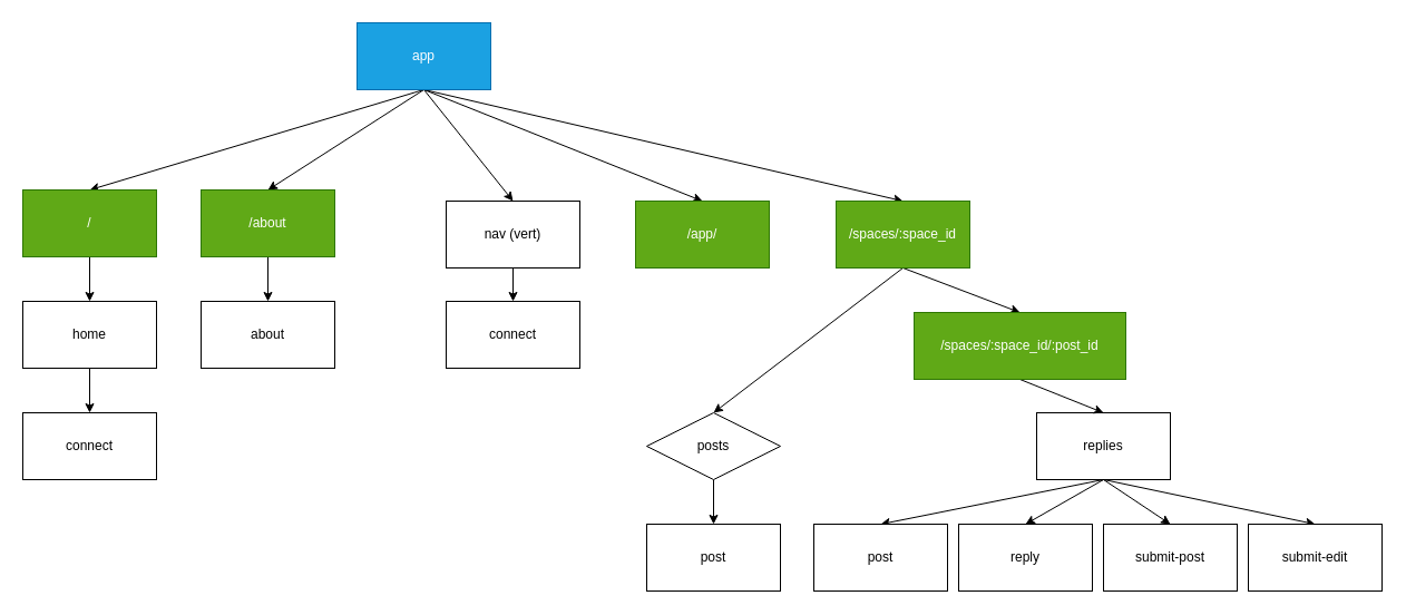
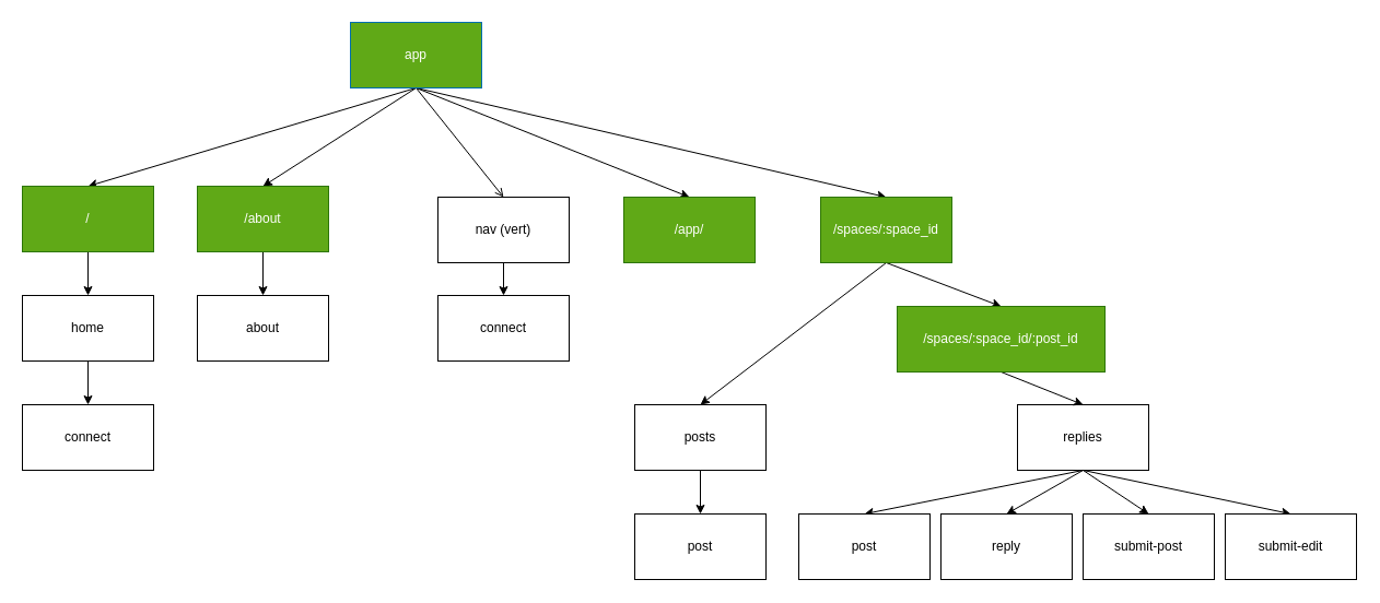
  <mxCell id="0" />
  <mxCell id="1" parent="0" />
  <mxCell id="2" style="edgeStyle=none;html=1;exitX=0.5;exitY=1;exitDx=0;exitDy=0;entryX=0.5;entryY=0;entryDx=0;entryDy=0;" parent="1" source="7" target="18" edge="1"><mxGeometry relative="1" as="geometry" /></mxCell>
  <mxCell id="3" style="edgeStyle=none;html=1;exitX=0.5;exitY=1;exitDx=0;exitDy=0;entryX=0.5;entryY=0;entryDx=0;entryDy=0;" parent="1" source="7" target="19" edge="1"><mxGeometry relative="1" as="geometry" /></mxCell>
  <mxCell id="4" style="edgeStyle=none;html=1;exitX=0.5;exitY=1;exitDx=0;exitDy=0;entryX=0.5;entryY=0;entryDx=0;entryDy=0;" parent="1" source="7" target="29" edge="1"><mxGeometry relative="1" as="geometry" /></mxCell>
  <mxCell id="5" style="edgeStyle=none;html=1;exitX=0.5;exitY=1;exitDx=0;exitDy=0;entryX=0.5;entryY=0;entryDx=0;entryDy=0;" parent="1" source="7" target="31" edge="1"><mxGeometry relative="1" as="geometry" /></mxCell>
- <mxCell id="6" style="edgeStyle=none;html=1;exitX=0.5;exitY=1;exitDx=0;exitDy=0;entryX=0.5;entryY=0;entryDx=0;entryDy=0;" parent="1" source="7" target="9" edge="1"><mxGeometry relative="1" as="geometry" /></mxCell>
- <mxCell id="7" value="app" style="rounded=0;whiteSpace=wrap;html=1;fillColor=#1ba1e2;fontColor=#ffffff;strokeColor=#006EAF;" parent="1" vertex="1"><mxGeometry x="320" y="20" width="120" height="60" as="geometry" /></mxCell>
+ <mxCell id="6" style="edgeStyle=none;html=1;exitX=0.5;exitY=1;exitDx=0;exitDy=0;entryX=0.5;entryY=0;entryDx=0;entryDy=0;endArrow=open;" parent="1" source="7" target="9" edge="1"><mxGeometry relative="1" as="geometry" /></mxCell>
+ <mxCell id="7" value="app" style="rounded=0;whiteSpace=wrap;html=1;fillColor=#60a917;fontColor=#ffffff;strokeColor=#006EAF;" parent="1" vertex="1"><mxGeometry x="320" y="20" width="120" height="60" as="geometry" /></mxCell>
  <mxCell id="8" style="edgeStyle=none;html=1;exitX=0.5;exitY=1;exitDx=0;exitDy=0;entryX=0.5;entryY=0;entryDx=0;entryDy=0;" parent="1" source="9" target="26" edge="1"><mxGeometry relative="1" as="geometry" /></mxCell>
  <mxCell id="9" value="nav (vert)" style="rounded=0;whiteSpace=wrap;html=1;" parent="1" vertex="1"><mxGeometry x="400" y="180" width="120" height="60" as="geometry" /></mxCell>
  <mxCell id="10" style="edgeStyle=none;html=1;exitX=0.5;exitY=1;exitDx=0;exitDy=0;entryX=0.5;entryY=0;entryDx=0;entryDy=0;" parent="1" source="11" target="20" edge="1"><mxGeometry relative="1" as="geometry" /></mxCell>
- <mxCell id="11" value="posts" style="rhombus;whiteSpace=wrap;html=1;" parent="1" vertex="1"><mxGeometry x="580" y="370" width="120" height="60" as="geometry" /></mxCell>
+ <mxCell id="11" value="posts" style="rounded=0;whiteSpace=wrap;html=1;" parent="1" vertex="1"><mxGeometry x="580" y="370" width="120" height="60" as="geometry" /></mxCell>
  <mxCell id="12" style="edgeStyle=none;html=1;exitX=0.5;exitY=1;exitDx=0;exitDy=0;entryX=0.5;entryY=0;entryDx=0;entryDy=0;" parent="1" source="16" target="21" edge="1"><mxGeometry relative="1" as="geometry" /></mxCell>
  <mxCell id="13" style="edgeStyle=none;html=1;exitX=0.5;exitY=1;exitDx=0;exitDy=0;entryX=0.5;entryY=0;entryDx=0;entryDy=0;" parent="1" source="16" target="22" edge="1"><mxGeometry relative="1" as="geometry" /></mxCell>
  <mxCell id="14" style="edgeStyle=none;html=1;exitX=0.5;exitY=1;exitDx=0;exitDy=0;entryX=0.5;entryY=0;entryDx=0;entryDy=0;" parent="1" source="16" target="23" edge="1"><mxGeometry relative="1" as="geometry" /></mxCell>
  <mxCell id="15" style="edgeStyle=none;html=1;exitX=0.5;exitY=1;exitDx=0;exitDy=0;entryX=0.5;entryY=0;entryDx=0;entryDy=0;" parent="1" source="16" target="24" edge="1"><mxGeometry relative="1" as="geometry"><mxPoint x="1180" y="470" as="targetPoint" /></mxGeometry></mxCell>
  <mxCell id="16" value="replies" style="rounded=0;whiteSpace=wrap;html=1;" parent="1" vertex="1"><mxGeometry x="930" y="370" width="120" height="60" as="geometry" /></mxCell>
  <mxCell id="17" style="edgeStyle=none;html=1;exitX=0.5;exitY=1;exitDx=0;exitDy=0;entryX=0.5;entryY=0;entryDx=0;entryDy=0;" parent="1" source="18" target="25" edge="1"><mxGeometry relative="1" as="geometry" /></mxCell>
  <mxCell id="18" value="/about" style="rounded=0;whiteSpace=wrap;html=1;fillColor=#60a917;fontColor=#ffffff;strokeColor=#2D7600;" parent="1" vertex="1"><mxGeometry x="180" y="170" width="120" height="60" as="geometry" /></mxCell>
  <mxCell id="19" value="/app/" style="rounded=0;whiteSpace=wrap;html=1;fillColor=#60a917;fontColor=#ffffff;strokeColor=#2D7600;" parent="1" vertex="1"><mxGeometry x="570" y="180" width="120" height="60" as="geometry" /></mxCell>
  <mxCell id="20" value="post" style="rounded=0;whiteSpace=wrap;html=1;" parent="1" vertex="1"><mxGeometry x="580" y="470" width="120" height="60" as="geometry" /></mxCell>
  <mxCell id="21" value="post" style="rounded=0;whiteSpace=wrap;html=1;" parent="1" vertex="1"><mxGeometry x="730" y="470" width="120" height="60" as="geometry" /></mxCell>
  <mxCell id="22" value="reply" style="rounded=0;whiteSpace=wrap;html=1;" parent="1" vertex="1"><mxGeometry x="860" y="470" width="120" height="60" as="geometry" /></mxCell>
  <mxCell id="23" value="submit-post" style="rounded=0;whiteSpace=wrap;html=1;" parent="1" vertex="1"><mxGeometry x="990" y="470" width="120" height="60" as="geometry" /></mxCell>
  <mxCell id="24" value="submit-edit" style="rounded=0;whiteSpace=wrap;html=1;" parent="1" vertex="1"><mxGeometry x="1120" y="470" width="120" height="60" as="geometry" /></mxCell>
  <mxCell id="25" value="about" style="rounded=0;whiteSpace=wrap;html=1;" parent="1" vertex="1"><mxGeometry x="180" y="270" width="120" height="60" as="geometry" /></mxCell>
  <mxCell id="26" value="connect" style="rounded=0;whiteSpace=wrap;html=1;" parent="1" vertex="1"><mxGeometry x="400" y="270" width="120" height="60" as="geometry" /></mxCell>
  <mxCell id="27" style="edgeStyle=none;html=1;exitX=0.5;exitY=1;exitDx=0;exitDy=0;entryX=0.5;entryY=0;entryDx=0;entryDy=0;" parent="1" source="29" target="11" edge="1"><mxGeometry relative="1" as="geometry"><mxPoint x="810" y="270" as="targetPoint" /></mxGeometry></mxCell>
  <mxCell id="28" style="edgeStyle=none;html=1;exitX=0.5;exitY=1;exitDx=0;exitDy=0;entryX=0.5;entryY=0;entryDx=0;entryDy=0;" edge="1" parent="1" source="29" target="36"><mxGeometry relative="1" as="geometry" /></mxCell>
  <mxCell id="29" value="/spaces/:space_id" style="rounded=0;whiteSpace=wrap;html=1;fillColor=#60a917;fontColor=#ffffff;strokeColor=#2D7600;" parent="1" vertex="1"><mxGeometry x="750" y="180" width="120" height="60" as="geometry" /></mxCell>
  <mxCell id="30" style="edgeStyle=none;html=1;exitX=0.5;exitY=1;exitDx=0;exitDy=0;" parent="1" source="31" target="33" edge="1"><mxGeometry relative="1" as="geometry" /></mxCell>
  <mxCell id="31" value="/" style="rounded=0;whiteSpace=wrap;html=1;fillColor=#60a917;fontColor=#ffffff;strokeColor=#2D7600;" parent="1" vertex="1"><mxGeometry x="20" y="170" width="120" height="60" as="geometry" /></mxCell>
  <mxCell id="32" style="edgeStyle=none;html=1;exitX=0.5;exitY=1;exitDx=0;exitDy=0;entryX=0.5;entryY=0;entryDx=0;entryDy=0;" parent="1" source="33" target="34" edge="1"><mxGeometry relative="1" as="geometry" /></mxCell>
  <mxCell id="33" value="home" style="rounded=0;whiteSpace=wrap;html=1;" parent="1" vertex="1"><mxGeometry x="20" y="270" width="120" height="60" as="geometry" /></mxCell>
  <mxCell id="34" value="connect" style="rounded=0;whiteSpace=wrap;html=1;" parent="1" vertex="1"><mxGeometry x="20" y="370" width="120" height="60" as="geometry" /></mxCell>
  <mxCell id="35" style="edgeStyle=none;html=1;exitX=0.5;exitY=1;exitDx=0;exitDy=0;entryX=0.5;entryY=0;entryDx=0;entryDy=0;" edge="1" parent="1" source="36" target="16"><mxGeometry relative="1" as="geometry" /></mxCell>
  <mxCell id="36" value="/spaces/:space_id/:post_id" style="rounded=0;whiteSpace=wrap;html=1;fillColor=#60a917;fontColor=#ffffff;strokeColor=#2D7600;" vertex="1" parent="1"><mxGeometry x="820" y="280" width="190" height="60" as="geometry" /></mxCell>
